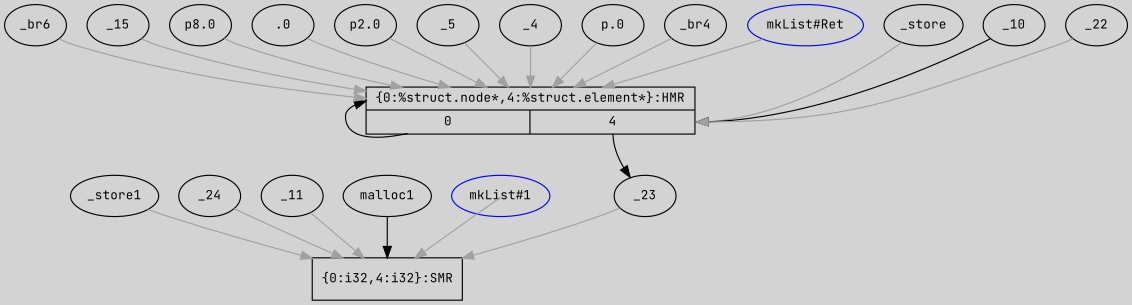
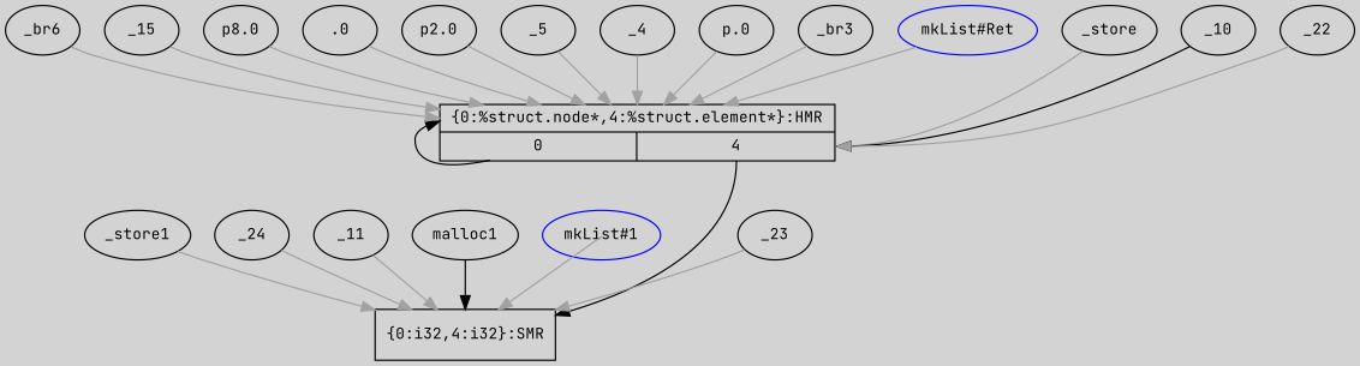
  digraph {
    bgcolor=lightgray
    fontname="JetBrains Mono"
    node [fontname="JetBrains Mono" fontsize=11]
    edge [fontname="JetBrains Mono" arrowtail=tee color=gray63]
    n1 [label="{\{0:%struct.node*,4:%struct.element*\}:HMR|{<s0>0|<s1>4}}" shape=record]
    n2 [label="{\{0:i32,4:i32\}:SMR}" shape=record]
    n3 [label=_store1]
    n4 [label=_br6]
    n5 [label=_15]
    n6 [label="p8.0"]
    n7 [label=_store]
    n8 [label=.0]
    n9 [label="p2.0"]
    n10 [label=_24]
    n11 [label=_5]
    n12 [label=_11]
    n13 [label=malloc1]
    n14 [label=_4]
    n15 [label=_23]
    n16 [label=_10]
    n17 [label="p.0"]
    n18 [label=_22]
-   n19 [label=_br4]
+   n19 [label=_br3]
    n20 [color=blue label="mkList#1"]
    n21 [color=blue label="mkList#Ret"]
    n1 -> n1 [tailport=s0 arrowtail="" color=""]
-   n1 -> n15 [tailport=s1 arrowtail="" color=""]
+   n1 -> n2 [tailport=s1 arrowtail="" color=""]
    n3 -> n2
    n4 -> n1
    n5 -> n1
    n6 -> n1
    n7 -> n1 [headport=s1]
    n8 -> n1
    n9 -> n1
    n10 -> n2
    n11 -> n1
    n12 -> n2
    n13 -> n2 [color=black]
    n14 -> n1
    n15 -> n2
    n16 -> n1 [color=black headport=s1]
    n17 -> n1
    n18 -> n1 [headport=s1]
    n19 -> n1
    n20 -> n2 [tailclip=false arrowtail=""]
    n21 -> n1
  }
